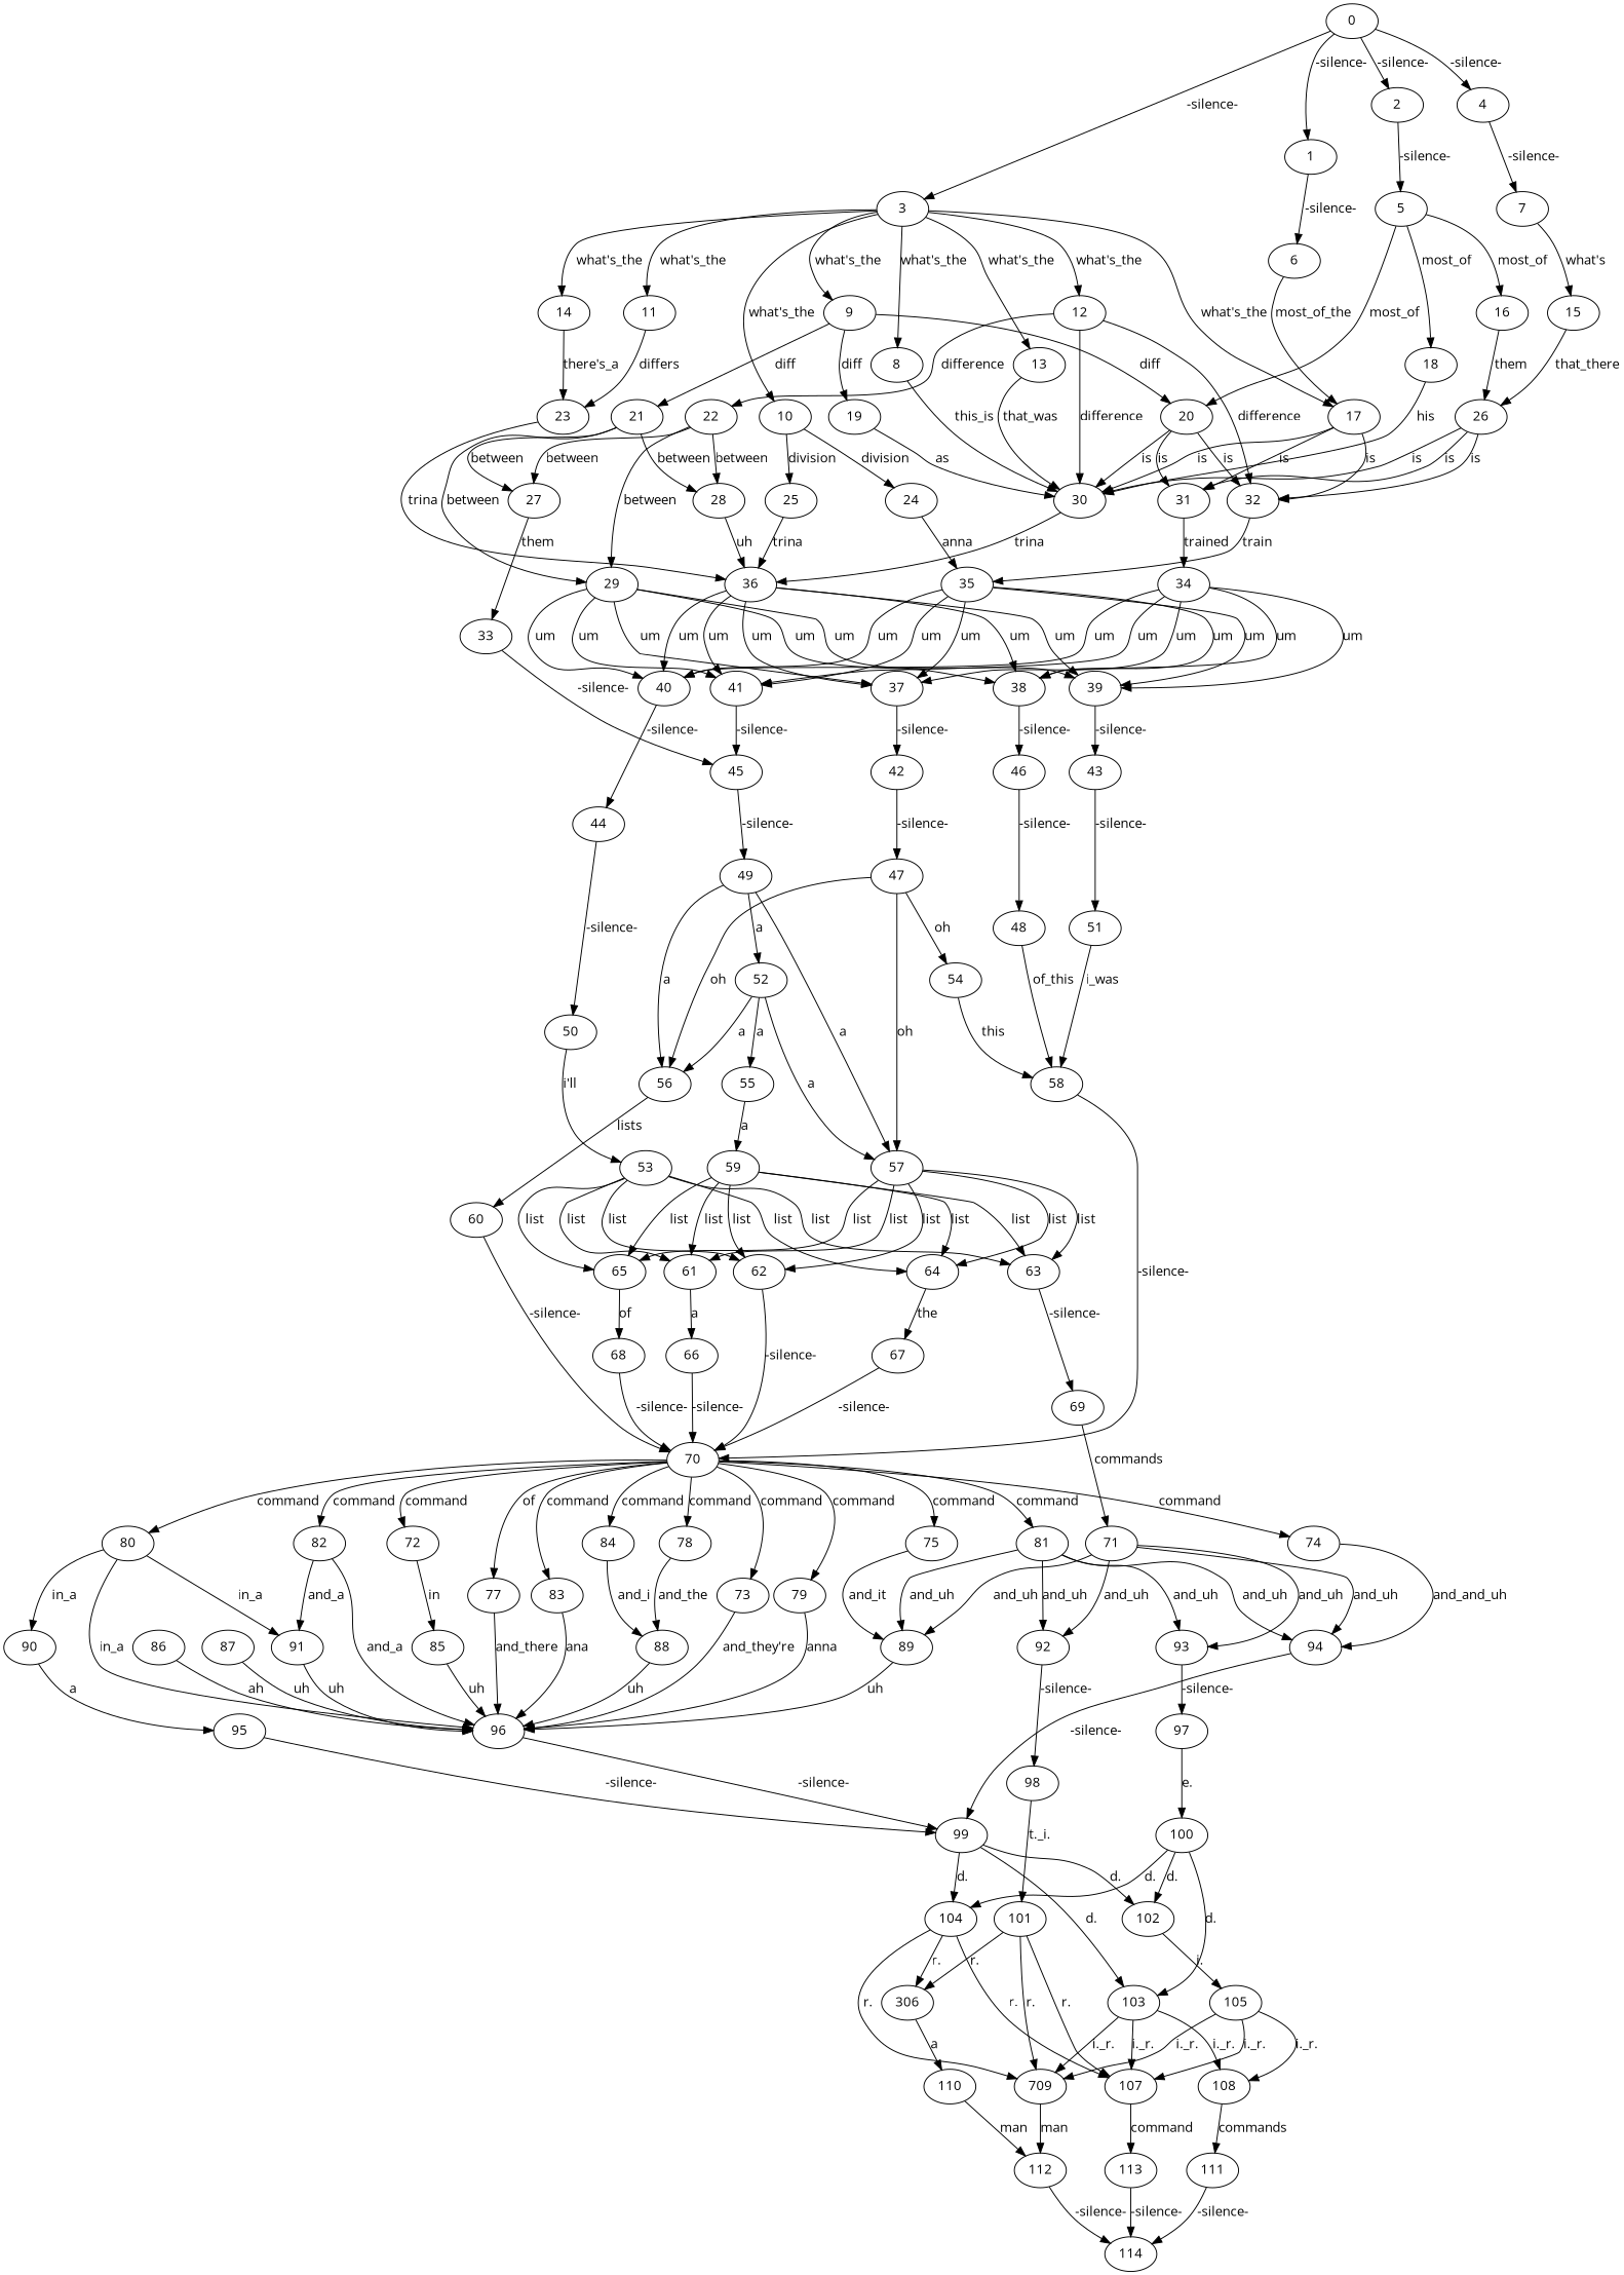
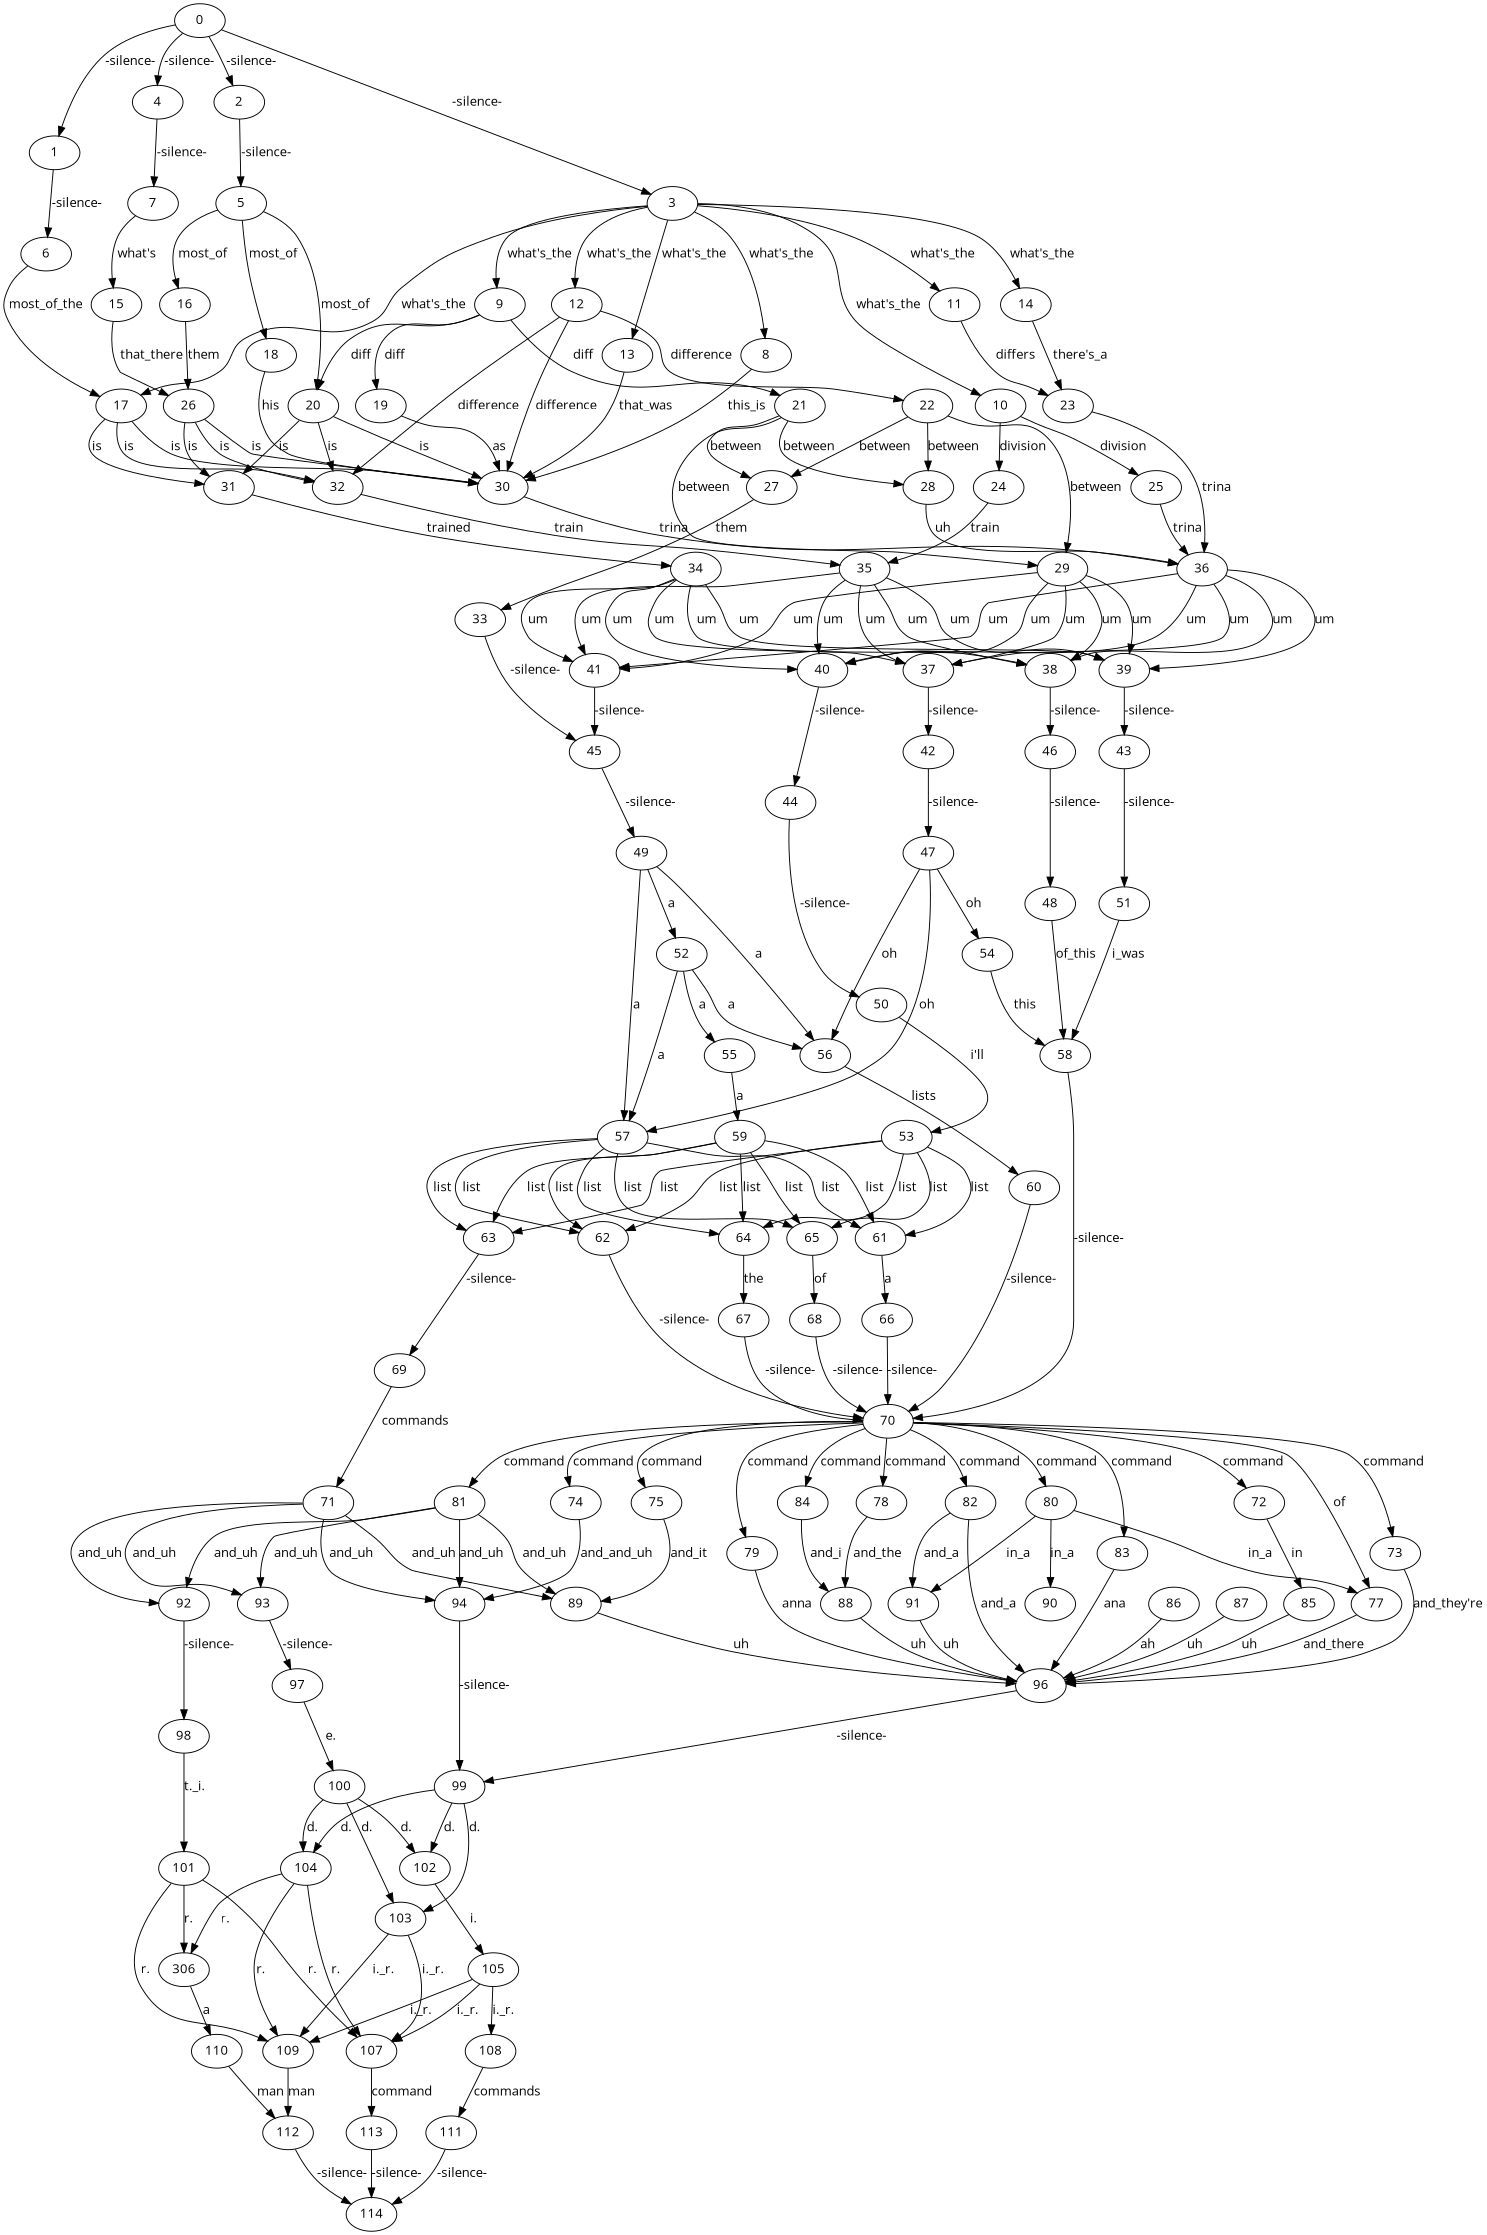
  digraph {
    fontname="Open Sans"
    rankdir=TB
    node [fontname="Open Sans"]
    edge [fontname="Open Sans"]
    0
    1
    2
    3
    4
    6
    5
    8
    9
    10
    11
    12
    13
    14
    17
    7
    16
    18
    20
    30
    19
    21
    24
    25
    23
    22
    32
    31
    15
    26
    36
    27
    28
    29
    35
    34
    37
    38
    39
    40
    41
    33
    45
    42
    46
    43
    44
    49
    47
    48
    51
    50
    56
    57
    52
    54
    58
    53
    60
    61
    62
    63
    64
    65
    70
    55
    66
    69
    67
    68
    72
    73
    74
    75
    77
    78
    79
    80
    81
    82
    83
    84
    59
    71
    85
    96
    94
    89
    88
    90
    91
    92
    93
    98
    97
    99
    86
    87
-   95
    101
    100
    102
    103
    104
    n105 [label=306]
    107
-   109 [label=709]
+   109
    105
    108
    110
    113
    112
    111
    114
    0 -> 1 [label="-silence-"]
    0 -> 2 [label="-silence-"]
    0 -> 3 [label="-silence-"]
    0 -> 4 [label="-silence-"]
    1 -> 6 [label="-silence-"]
    2 -> 5 [label="-silence-"]
    3 -> 8 [label="what's_the"]
    3 -> 9 [label="what's_the"]
    3 -> 10 [label="what's_the"]
    3 -> 11 [label="what's_the"]
    3 -> 12 [label="what's_the"]
    3 -> 13 [label="what's_the"]
    3 -> 14 [label="what's_the"]
    3 -> 17 [label="what's_the"]
    4 -> 7 [label="-silence-"]
    6 -> 17 [label=most_of_the]
    5 -> 16 [label=most_of]
    5 -> 18 [label=most_of]
    5 -> 20 [label=most_of]
    8 -> 30 [label=this_is]
    9 -> 20 [label=diff]
    9 -> 19 [label=diff]
    9 -> 21 [label=diff]
    10 -> 24 [label=division]
    10 -> 25 [label=division]
    11 -> 23 [label=differs]
    12 -> 30 [label=difference]
    12 -> 22 [label=difference]
    12 -> 32 [label=difference]
    13 -> 30 [label=that_was]
    14 -> 23 [label="there's_a"]
    17 -> 30 [label=is]
    17 -> 32 [label=is]
    17 -> 31 [label=is]
    7 -> 15 [label="what's"]
    16 -> 26 [label=them]
    18 -> 30 [label=his]
    20 -> 30 [label=is]
    20 -> 32 [label=is]
    20 -> 31 [label=is]
    30 -> 36 [label=trina]
    19 -> 30 [label=as]
    21 -> 27 [label=between]
    21 -> 28 [label=between]
    21 -> 29 [label=between]
-   24 -> 35 [label=anna]
+   24 -> 35 [label=train]
    25 -> 36 [label=trina]
    23 -> 36 [label=trina]
    22 -> 27 [label=between]
    22 -> 28 [label=between]
    22 -> 29 [label=between]
    32 -> 35 [label=train]
    31 -> 34 [label=trained]
    15 -> 26 [label=that_there]
    26 -> 30 [label=is]
    26 -> 32 [label=is]
    26 -> 31 [label=is]
    36 -> 37 [label=um]
    36 -> 38 [label=um]
    36 -> 39 [label=um]
    36 -> 40 [label=um]
    36 -> 41 [label=um]
    27 -> 33 [label=them]
    28 -> 36 [label=uh]
    29 -> 37 [label=um]
    29 -> 38 [label=um]
    29 -> 39 [label=um]
    29 -> 40 [label=um]
    29 -> 41 [label=um]
    35 -> 37 [label=um]
    35 -> 38 [label=um]
    35 -> 39 [label=um]
    35 -> 40 [label=um]
    35 -> 41 [label=um]
    34 -> 37 [label=um]
    34 -> 38 [label=um]
    34 -> 39 [label=um]
    34 -> 40 [label=um]
    34 -> 41 [label=um]
    37 -> 42 [label="-silence-"]
    38 -> 46 [label="-silence-"]
    39 -> 43 [label="-silence-"]
    40 -> 44 [label="-silence-"]
    41 -> 45 [label="-silence-"]
    33 -> 45 [label="-silence-"]
    45 -> 49 [label="-silence-"]
    42 -> 47 [label="-silence-"]
    46 -> 48 [label="-silence-"]
    43 -> 51 [label="-silence-"]
    44 -> 50 [label="-silence-"]
    49 -> 56 [label=a]
    49 -> 57 [label=a]
    49 -> 52 [label=a]
    47 -> 56 [label=oh]
    47 -> 57 [label=oh]
    47 -> 54 [label=oh]
    48 -> 58 [label=of_this]
    51 -> 58 [label=i_was]
    50 -> 53 [label="i'll"]
    56 -> 60 [label=lists]
    57 -> 61 [label=list]
    57 -> 62 [label=list]
    57 -> 63 [label=list]
    57 -> 64 [label=list]
    57 -> 65 [label=list]
    52 -> 56 [label=a]
    52 -> 57 [label=a]
    52 -> 55 [label=a]
    54 -> 58 [label=this]
    58 -> 70 [label="-silence-"]
    53 -> 61 [label=list]
    53 -> 62 [label=list]
    53 -> 63 [label=list]
    53 -> 64 [label=list]
    53 -> 65 [label=list]
    60 -> 70 [label="-silence-"]
    61 -> 66 [label=a]
    62 -> 70 [label="-silence-"]
    63 -> 69 [label="-silence-"]
    64 -> 67 [label=the]
    65 -> 68 [label=of]
    70 -> 72 [label=command]
    70 -> 73 [label=command]
    70 -> 74 [label=command]
    70 -> 75 [label=command]
    70 -> 77 [label=of]
    70 -> 78 [label=command]
    70 -> 79 [label=command]
    70 -> 80 [label=command]
    70 -> 81 [label=command]
    70 -> 82 [label=command]
    70 -> 83 [label=command]
    70 -> 84 [label=command]
    55 -> 59 [label=a]
    66 -> 70 [label="-silence-"]
    69 -> 71 [label=commands]
    67 -> 70 [label="-silence-"]
    68 -> 70 [label="-silence-"]
    72 -> 85 [label=in]
    73 -> 96 [label="and_they're"]
    74 -> 94 [label=and_and_uh]
    75 -> 89 [label=and_it]
    77 -> 96 [label=and_there]
    78 -> 88 [label=and_the]
    79 -> 96 [label=anna]
-   80 -> 96 [label=in_a]
+   80 -> 77 [label=in_a]
    80 -> 90 [label=in_a]
    80 -> 91 [label=in_a]
    81 -> 94 [label=and_uh]
    81 -> 89 [label=and_uh]
    81 -> 92 [label=and_uh]
    81 -> 93 [label=and_uh]
    82 -> 96 [label=and_a]
    82 -> 91 [label=and_a]
    83 -> 96 [label=ana]
    84 -> 88 [label=and_i]
    59 -> 61 [label=list]
    59 -> 62 [label=list]
    59 -> 63 [label=list]
    59 -> 64 [label=list]
    59 -> 65 [label=list]
    71 -> 94 [label=and_uh]
    71 -> 89 [label=and_uh]
    71 -> 92 [label=and_uh]
    71 -> 93 [label=and_uh]
    85 -> 96 [label=uh]
    96 -> 99 [label="-silence-"]
    94 -> 99 [label="-silence-"]
    89 -> 96 [label=uh]
    88 -> 96 [label=uh]
-   90 -> 95 [label=a]
    91 -> 96 [label=uh]
    92 -> 98 [label="-silence-"]
    93 -> 97 [label="-silence-"]
    98 -> 101 [label="t._i."]
    97 -> 100 [label="e."]
    99 -> 102 [label="d."]
    99 -> 103 [label="d."]
    99 -> 104 [label="d."]
    86 -> 96 [label=ah]
    87 -> 96 [label=uh]
-   95 -> 99 [label="-silence-"]
    101 -> n105 [label="r."]
    101 -> 107 [label="r."]
    101 -> 109 [label="r."]
    100 -> 102 [label="d."]
    100 -> 103 [label="d."]
    100 -> 104 [label="d."]
    102 -> 105 [label="i."]
    103 -> 107 [label="i._r."]
    103 -> 109 [label="i._r."]
-   103 -> 108 [label="i._r."]
    104 -> n105 [label="r."]
    104 -> 107 [label="r."]
    104 -> 109 [label="r."]
    n105 -> 110 [label=a]
    107 -> 113 [label=command]
    109 -> 112 [label=man]
    105 -> 107 [label="i._r."]
    105 -> 109 [label="i._r."]
    105 -> 108 [label="i._r."]
    108 -> 111 [label=commands]
    110 -> 112 [label=man]
    113 -> 114 [label="-silence-"]
    112 -> 114 [label="-silence-"]
    111 -> 114 [label="-silence-"]
  }
